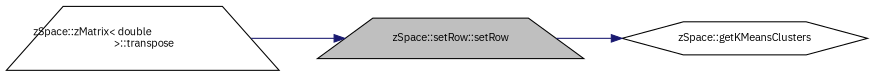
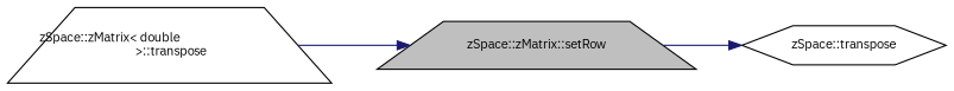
  digraph {
    fontname="IBM Plex Sans"
    rankdir=RL
    node [color=black fillcolor=white fontname="IBM Plex Sans" fontsize=10 shape=trapezium style=filled]
    edge [color=midnightblue dir=back fontname="IBM Plex Sans" fontsize=10 labelfontname=Helvetica labelfontsize=10 style=solid]
-   n1 [fillcolor=grey75 fontcolor=black height=0.2 label="zSpace::setRow::setRow" width=0.4]
+   n1 [fillcolor=grey75 fontcolor=black height=0.2 label="zSpace::zMatrix::setRow" width=0.4]
    n2 [height=0.2 label="zSpace::zMatrix\< double\l \>::transpose" width=0.4]
-   n3 [height=0.2 label="zSpace::getKMeansClusters" shape=hexagon width=0.4]
+   n3 [height=0.2 label="zSpace::transpose" shape=hexagon width=0.4]
    n1 -> n2
    n3 -> n1
  }
